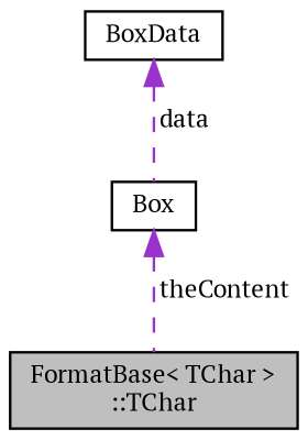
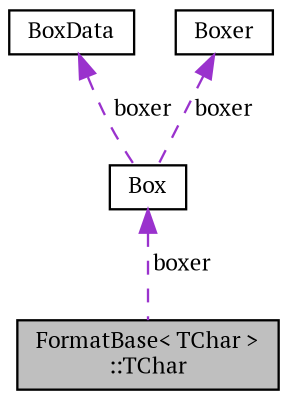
  digraph {
    fontname="PT Serif"
    node [color=black fillcolor=white fontname="PT Serif" fontsize=10 shape=record style=filled]
    edge [color=darkorchid3 dir=back fontname="PT Serif" fontsize=10 labelfontname=Helvetica labelfontsize=10 style=dashed]
    n1 [fillcolor=grey75 fontcolor=black height=0.2 label="FormatBase\< TChar \>\l::TChar" width=0.4]
    n2 [height=0.2 label=Box width=0.4]
    n3 [height=0.2 label=BoxData width=0.4]
-   n2 -> n1 [label=" theContent"]
-   n3 -> n2 [label=" data"]
+   n4 [height=0.2 label=Boxer width=0.4]
+   n2 -> n1 [label=" boxer"]
+   n3 -> n2 [label=" boxer"]
+   n4 -> n2 [label=" boxer"]
  }
